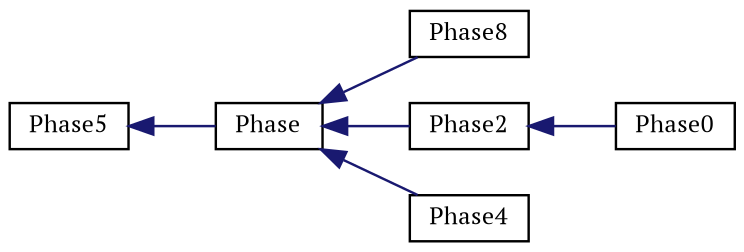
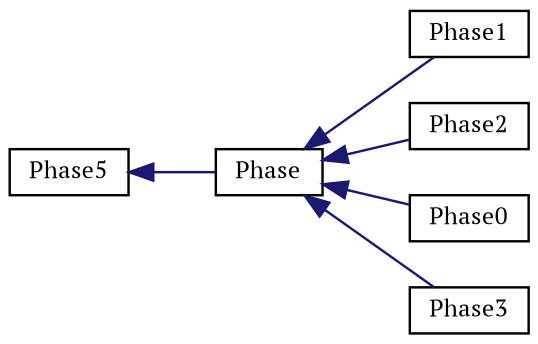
  digraph {
    fontname="PT Serif"
    rankdir=LR
    node [color=black fillcolor=white fontname="PT Serif" fontsize=10 shape=record style=filled]
    edge [color=midnightblue dir=back fontname="PT Serif" fontsize=10 labelfontname=Helvetica labelfontsize=10 style=solid]
    n1 [height=0.2 label=Phase width=0.4]
-   n2 [height=0.2 label=Phase8 width=0.4]
+   n2 [height=0.2 label=Phase1 width=0.4]
    n3 [height=0.2 label=Phase2 width=0.4]
    n4 [height=0.2 label=Phase0 width=0.4]
-   n5 [height=0.2 label=Phase4 width=0.4]
+   n5 [height=0.2 label=Phase3 width=0.4]
    n6 [height=0.2 label=Phase5 width=0.4]
    n1 -> n2
    n1 -> n3
-   n3 -> n4
+   n1 -> n4
    n1 -> n5
    n6 -> n1
  }
